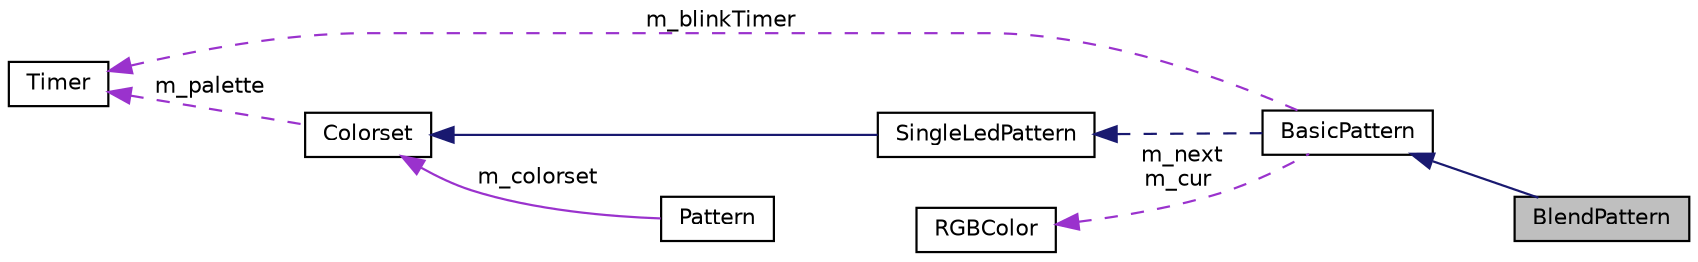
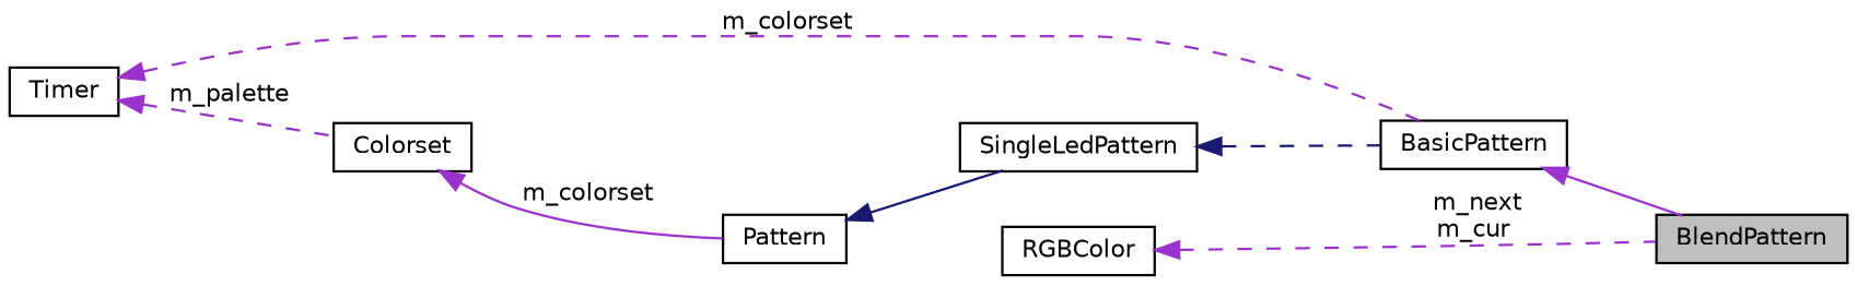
  digraph {
    rankdir=LR
    node [color=black fontname=Helvetica fontsize=10 shape=record]
    edge [color=darkorchid3 dir=back fontname=Helvetica fontsize=10 labelfontname=Helvetica labelfontsize=10 style=dashed]
    n1 [fillcolor=grey75 fontcolor=black height=0.2 label=BlendPattern style=filled width=0.4]
    n2 [height=0.2 label=BasicPattern width=0.4]
    n3 [height=0.2 label=SingleLedPattern width=0.4]
    n4 [height=0.2 label=Pattern width=0.4]
    n5 [height=0.2 label=Colorset width=0.4]
    n6 [height=0.2 label=RGBColor width=0.4]
    n7 [height=0.2 label=Timer width=0.4]
-   n2 -> n1 [color=midnightblue style=solid]
+   n2 -> n1 [style=solid]
    n3 -> n2 [color=midnightblue]
-   n5 -> n3 [color=midnightblue style=solid]
+   n4 -> n3 [color=midnightblue style=solid]
    n5 -> n4 [label=" m_colorset" style=solid]
-   n6 -> n2 [label=" m_next\nm_cur"]
-   n7 -> n2 [label=" m_blinkTimer"]
+   n6 -> n1 [label=" m_next\nm_cur"]
+   n7 -> n2 [label=" m_colorset"]
    n7 -> n5 [label=" m_palette"]
  }
